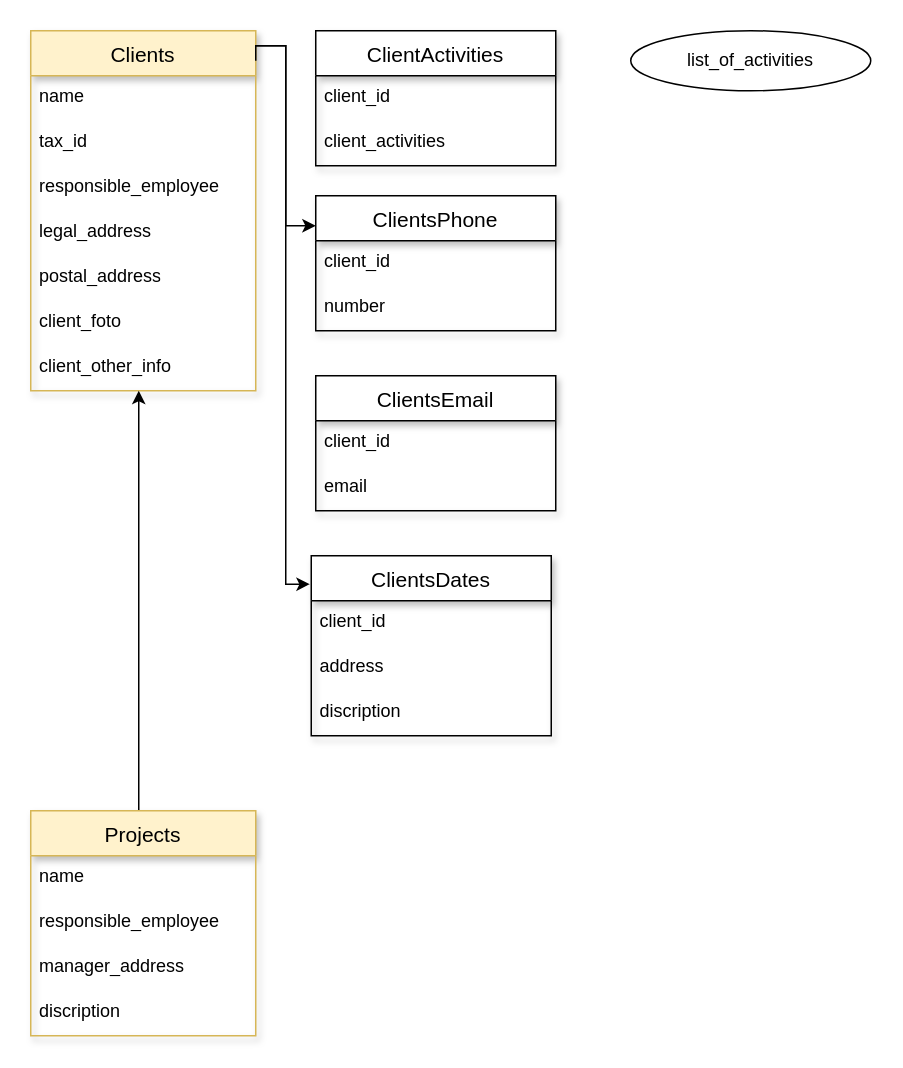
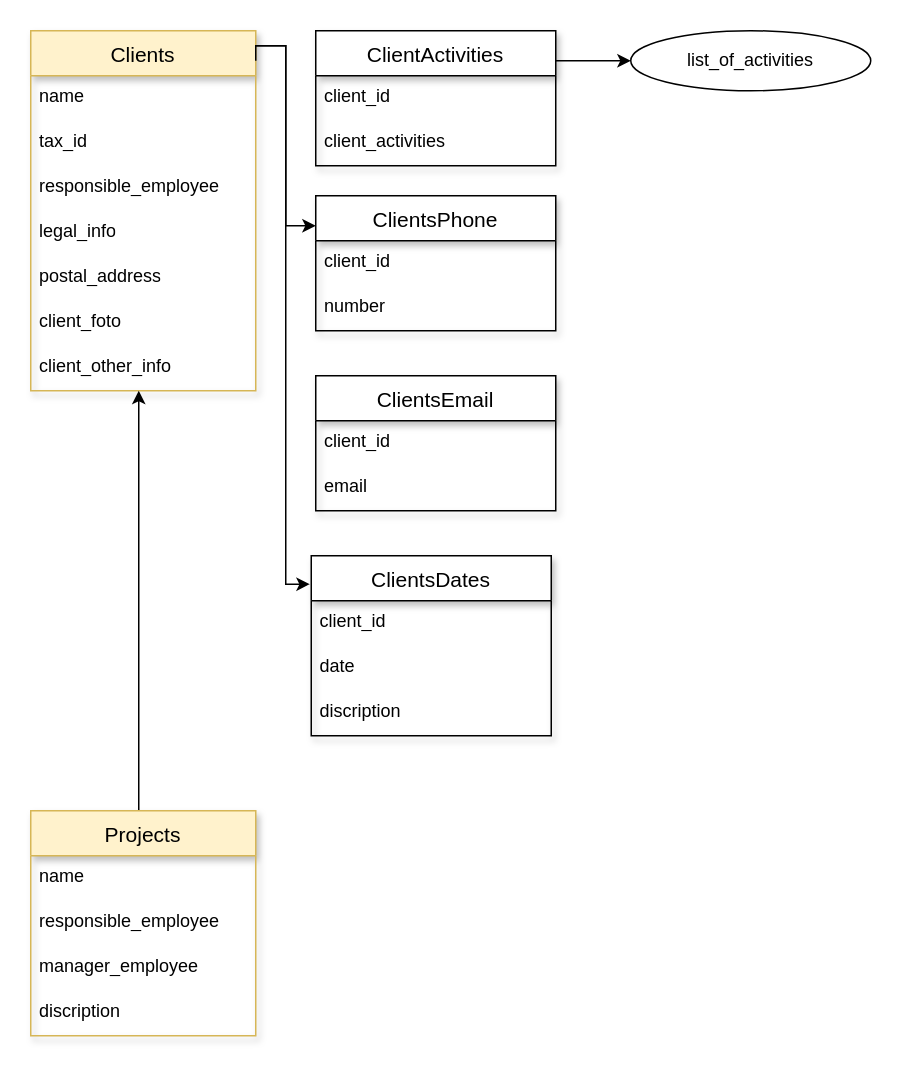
  <mxCell id="0" />
  <mxCell id="1" parent="0" />
  <mxCell id="2" value="Clients" style="swimlane;fontStyle=0;childLayout=stackLayout;horizontal=1;startSize=30;horizontalStack=0;resizeParent=1;resizeParentMax=0;resizeLast=0;collapsible=1;marginBottom=0;align=center;fontSize=14;shadow=1;glass=0;rounded=0;fillColor=#fff2cc;strokeColor=#d6b656;" parent="1" vertex="1"><mxGeometry x="20" y="20" width="150" height="240" as="geometry"><mxRectangle x="20" y="220" width="190" height="30" as="alternateBounds" /></mxGeometry></mxCell>
  <mxCell id="3" value="name" style="text;strokeColor=none;fillColor=none;spacingLeft=4;spacingRight=4;overflow=hidden;rotatable=0;points=[[0,0.5],[1,0.5]];portConstraint=eastwest;fontSize=12;whiteSpace=wrap;html=1;" parent="2" vertex="1"><mxGeometry y="30" width="150" height="30" as="geometry" /></mxCell>
  <mxCell id="4" value="tax_id" style="text;strokeColor=none;fillColor=none;spacingLeft=4;spacingRight=4;overflow=hidden;rotatable=0;points=[[0,0.5],[1,0.5]];portConstraint=eastwest;fontSize=12;whiteSpace=wrap;html=1;" parent="2" vertex="1"><mxGeometry y="60" width="150" height="30" as="geometry" /></mxCell>
  <mxCell id="5" value="&lt;div&gt;responsible_employee&lt;/div&gt;" style="text;strokeColor=none;fillColor=none;spacingLeft=4;spacingRight=4;overflow=hidden;rotatable=0;points=[[0,0.5],[1,0.5]];portConstraint=eastwest;fontSize=12;whiteSpace=wrap;html=1;" parent="2" vertex="1"><mxGeometry y="90" width="150" height="30" as="geometry" /></mxCell>
- <mxCell id="6" value="legal_address" style="text;strokeColor=none;fillColor=none;spacingLeft=4;spacingRight=4;overflow=hidden;rotatable=0;points=[[0,0.5],[1,0.5]];portConstraint=eastwest;fontSize=12;whiteSpace=wrap;html=1;" parent="2" vertex="1"><mxGeometry y="120" width="150" height="30" as="geometry" /></mxCell>
+ <mxCell id="6" value="legal_info" style="text;strokeColor=none;fillColor=none;spacingLeft=4;spacingRight=4;overflow=hidden;rotatable=0;points=[[0,0.5],[1,0.5]];portConstraint=eastwest;fontSize=12;whiteSpace=wrap;html=1;" parent="2" vertex="1"><mxGeometry y="120" width="150" height="30" as="geometry" /></mxCell>
  <mxCell id="7" value="postal_address" style="text;strokeColor=none;fillColor=none;spacingLeft=4;spacingRight=4;overflow=hidden;rotatable=0;points=[[0,0.5],[1,0.5]];portConstraint=eastwest;fontSize=12;whiteSpace=wrap;html=1;" parent="2" vertex="1"><mxGeometry y="150" width="150" height="30" as="geometry" /></mxCell>
  <mxCell id="8" value="client_foto" style="text;strokeColor=none;fillColor=none;spacingLeft=4;spacingRight=4;overflow=hidden;rotatable=0;points=[[0,0.5],[1,0.5]];portConstraint=eastwest;fontSize=12;whiteSpace=wrap;html=1;" vertex="1" parent="2"><mxGeometry y="180" width="150" height="30" as="geometry" /></mxCell>
  <mxCell id="9" value="client_other_info" style="text;strokeColor=none;fillColor=none;spacingLeft=4;spacingRight=4;overflow=hidden;rotatable=0;points=[[0,0.5],[1,0.5]];portConstraint=eastwest;fontSize=12;whiteSpace=wrap;html=1;" vertex="1" parent="2"><mxGeometry y="210" width="150" height="30" as="geometry" /></mxCell>
  <mxCell id="10" value="ClientsEmail" style="swimlane;fontStyle=0;childLayout=stackLayout;horizontal=1;startSize=30;horizontalStack=0;resizeParent=1;resizeParentMax=0;resizeLast=0;collapsible=1;marginBottom=0;align=center;fontSize=14;shadow=1;glass=0;rounded=0;" parent="1" vertex="1"><mxGeometry x="210" y="250" width="160" height="90" as="geometry"><mxRectangle x="20" y="220" width="190" height="30" as="alternateBounds" /></mxGeometry></mxCell>
  <mxCell id="11" value="client_id" style="text;strokeColor=none;fillColor=none;spacingLeft=4;spacingRight=4;overflow=hidden;rotatable=0;points=[[0,0.5],[1,0.5]];portConstraint=eastwest;fontSize=12;whiteSpace=wrap;html=1;" parent="10" vertex="1"><mxGeometry y="30" width="160" height="30" as="geometry" /></mxCell>
  <mxCell id="12" value="email" style="text;strokeColor=none;fillColor=none;spacingLeft=4;spacingRight=4;overflow=hidden;rotatable=0;points=[[0,0.5],[1,0.5]];portConstraint=eastwest;fontSize=12;whiteSpace=wrap;html=1;" parent="10" vertex="1"><mxGeometry y="60" width="160" height="30" as="geometry" /></mxCell>
  <mxCell id="13" value="ClientsPhone" style="swimlane;fontStyle=0;childLayout=stackLayout;horizontal=1;startSize=30;horizontalStack=0;resizeParent=1;resizeParentMax=0;resizeLast=0;collapsible=1;marginBottom=0;align=center;fontSize=14;shadow=1;glass=0;rounded=0;" parent="1" vertex="1"><mxGeometry x="210" y="130" width="160" height="90" as="geometry"><mxRectangle x="20" y="220" width="190" height="30" as="alternateBounds" /></mxGeometry></mxCell>
  <mxCell id="14" value="client_id" style="text;strokeColor=none;fillColor=none;spacingLeft=4;spacingRight=4;overflow=hidden;rotatable=0;points=[[0,0.5],[1,0.5]];portConstraint=eastwest;fontSize=12;whiteSpace=wrap;html=1;" parent="13" vertex="1"><mxGeometry y="30" width="160" height="30" as="geometry" /></mxCell>
  <mxCell id="15" value="number" style="text;strokeColor=none;fillColor=none;spacingLeft=4;spacingRight=4;overflow=hidden;rotatable=0;points=[[0,0.5],[1,0.5]];portConstraint=eastwest;fontSize=12;whiteSpace=wrap;html=1;" parent="13" vertex="1"><mxGeometry y="60" width="160" height="30" as="geometry" /></mxCell>
  <mxCell id="16" style="edgeStyle=orthogonalEdgeStyle;rounded=0;orthogonalLoop=1;jettySize=auto;html=1;" parent="1" target="13" edge="1"><mxGeometry relative="1" as="geometry"><Array as="points"><mxPoint x="170" y="30" /><mxPoint x="190" y="30" /><mxPoint x="190" y="150" /></Array><mxPoint x="170" y="40" as="sourcePoint" /></mxGeometry></mxCell>
  <mxCell id="17" value="list_of_activities" style="ellipse;whiteSpace=wrap;html=1;" parent="1" vertex="1"><mxGeometry x="420" y="20" width="160" height="40" as="geometry" /></mxCell>
+ <mxCell id="18" style="edgeStyle=orthogonalEdgeStyle;rounded=0;orthogonalLoop=1;jettySize=auto;html=1;entryX=0;entryY=0.5;entryDx=0;entryDy=0;exitX=0.994;exitY=0.178;exitDx=0;exitDy=0;exitPerimeter=0;" parent="1" source="30" target="17" edge="1"><mxGeometry relative="1" as="geometry"><mxPoint x="20" y="255" as="sourcePoint" /><Array as="points"><mxPoint x="369" y="40" /></Array></mxGeometry></mxCell>
  <mxCell id="19" value="ClientsDates" style="swimlane;fontStyle=0;childLayout=stackLayout;horizontal=1;startSize=30;horizontalStack=0;resizeParent=1;resizeParentMax=0;resizeLast=0;collapsible=1;marginBottom=0;align=center;fontSize=14;shadow=1;glass=0;rounded=0;" parent="1" vertex="1"><mxGeometry x="207" y="370" width="160" height="120" as="geometry"><mxRectangle x="20" y="220" width="190" height="30" as="alternateBounds" /></mxGeometry></mxCell>
  <mxCell id="20" value="client_id" style="text;strokeColor=none;fillColor=none;spacingLeft=4;spacingRight=4;overflow=hidden;rotatable=0;points=[[0,0.5],[1,0.5]];portConstraint=eastwest;fontSize=12;whiteSpace=wrap;html=1;" parent="19" vertex="1"><mxGeometry y="30" width="160" height="30" as="geometry" /></mxCell>
- <mxCell id="21" value="address" style="text;strokeColor=none;fillColor=none;spacingLeft=4;spacingRight=4;overflow=hidden;rotatable=0;points=[[0,0.5],[1,0.5]];portConstraint=eastwest;fontSize=12;whiteSpace=wrap;html=1;" parent="19" vertex="1"><mxGeometry y="60" width="160" height="30" as="geometry" /></mxCell>
+ <mxCell id="21" value="date" style="text;strokeColor=none;fillColor=none;spacingLeft=4;spacingRight=4;overflow=hidden;rotatable=0;points=[[0,0.5],[1,0.5]];portConstraint=eastwest;fontSize=12;whiteSpace=wrap;html=1;" parent="19" vertex="1"><mxGeometry y="60" width="160" height="30" as="geometry" /></mxCell>
  <mxCell id="22" value="discription" style="text;strokeColor=none;fillColor=none;spacingLeft=4;spacingRight=4;overflow=hidden;rotatable=0;points=[[0,0.5],[1,0.5]];portConstraint=eastwest;fontSize=12;whiteSpace=wrap;html=1;" parent="19" vertex="1"><mxGeometry y="90" width="160" height="30" as="geometry" /></mxCell>
  <mxCell id="23" style="edgeStyle=orthogonalEdgeStyle;rounded=0;orthogonalLoop=1;jettySize=auto;html=1;entryX=-0.006;entryY=0.158;entryDx=0;entryDy=0;entryPerimeter=0;" parent="1" target="19" edge="1"><mxGeometry relative="1" as="geometry"><mxPoint x="170" y="30" as="sourcePoint" /><Array as="points"><mxPoint x="170" y="30" /><mxPoint x="190" y="30" /><mxPoint x="190" y="389" /></Array></mxGeometry></mxCell>
  <mxCell id="24" value="" style="edgeStyle=orthogonalEdgeStyle;rounded=0;orthogonalLoop=1;jettySize=auto;html=1;" parent="1" source="25" edge="1"><mxGeometry relative="1" as="geometry"><mxPoint x="92" y="260" as="targetPoint" /><Array as="points"><mxPoint x="92" y="380" /><mxPoint x="92" y="380" /></Array></mxGeometry></mxCell>
  <mxCell id="25" value="Projects" style="swimlane;fontStyle=0;childLayout=stackLayout;horizontal=1;startSize=30;horizontalStack=0;resizeParent=1;resizeParentMax=0;resizeLast=0;collapsible=1;marginBottom=0;align=center;fontSize=14;shadow=1;glass=0;rounded=0;fillColor=#fff2cc;strokeColor=#d6b656;" parent="1" vertex="1"><mxGeometry x="20" y="540" width="150" height="150" as="geometry"><mxRectangle x="20" y="220" width="190" height="30" as="alternateBounds" /></mxGeometry></mxCell>
  <mxCell id="26" value="name" style="text;strokeColor=none;fillColor=none;spacingLeft=4;spacingRight=4;overflow=hidden;rotatable=0;points=[[0,0.5],[1,0.5]];portConstraint=eastwest;fontSize=12;whiteSpace=wrap;html=1;" parent="25" vertex="1"><mxGeometry y="30" width="150" height="30" as="geometry" /></mxCell>
  <mxCell id="27" value="responsible_employee" style="text;strokeColor=none;fillColor=none;spacingLeft=4;spacingRight=4;overflow=hidden;rotatable=0;points=[[0,0.5],[1,0.5]];portConstraint=eastwest;fontSize=12;whiteSpace=wrap;html=1;" parent="25" vertex="1"><mxGeometry y="60" width="150" height="30" as="geometry" /></mxCell>
- <mxCell id="28" value="&lt;div&gt;manager_address&lt;/div&gt;" style="text;strokeColor=none;fillColor=none;spacingLeft=4;spacingRight=4;overflow=hidden;rotatable=0;points=[[0,0.5],[1,0.5]];portConstraint=eastwest;fontSize=12;whiteSpace=wrap;html=1;" parent="25" vertex="1"><mxGeometry y="90" width="150" height="30" as="geometry" /></mxCell>
+ <mxCell id="28" value="&lt;div&gt;manager_employee&lt;/div&gt;" style="text;strokeColor=none;fillColor=none;spacingLeft=4;spacingRight=4;overflow=hidden;rotatable=0;points=[[0,0.5],[1,0.5]];portConstraint=eastwest;fontSize=12;whiteSpace=wrap;html=1;" parent="25" vertex="1"><mxGeometry y="90" width="150" height="30" as="geometry" /></mxCell>
  <mxCell id="29" value="discription" style="text;strokeColor=none;fillColor=none;spacingLeft=4;spacingRight=4;overflow=hidden;rotatable=0;points=[[0,0.5],[1,0.5]];portConstraint=eastwest;fontSize=12;whiteSpace=wrap;html=1;" parent="25" vertex="1"><mxGeometry y="120" width="150" height="30" as="geometry" /></mxCell>
  <mxCell id="30" value="ClientActivities" style="swimlane;fontStyle=0;childLayout=stackLayout;horizontal=1;startSize=30;horizontalStack=0;resizeParent=1;resizeParentMax=0;resizeLast=0;collapsible=1;marginBottom=0;align=center;fontSize=14;shadow=1;glass=0;rounded=0;" vertex="1" parent="1"><mxGeometry x="210" y="20" width="160" height="90" as="geometry"><mxRectangle x="20" y="220" width="190" height="30" as="alternateBounds" /></mxGeometry></mxCell>
  <mxCell id="31" value="client_id" style="text;strokeColor=none;fillColor=none;spacingLeft=4;spacingRight=4;overflow=hidden;rotatable=0;points=[[0,0.5],[1,0.5]];portConstraint=eastwest;fontSize=12;whiteSpace=wrap;html=1;" vertex="1" parent="30"><mxGeometry y="30" width="160" height="30" as="geometry" /></mxCell>
  <mxCell id="32" value="client_activities" style="text;strokeColor=none;fillColor=none;spacingLeft=4;spacingRight=4;overflow=hidden;rotatable=0;points=[[0,0.5],[1,0.5]];portConstraint=eastwest;fontSize=12;whiteSpace=wrap;html=1;" vertex="1" parent="30"><mxGeometry y="60" width="160" height="30" as="geometry" /></mxCell>
